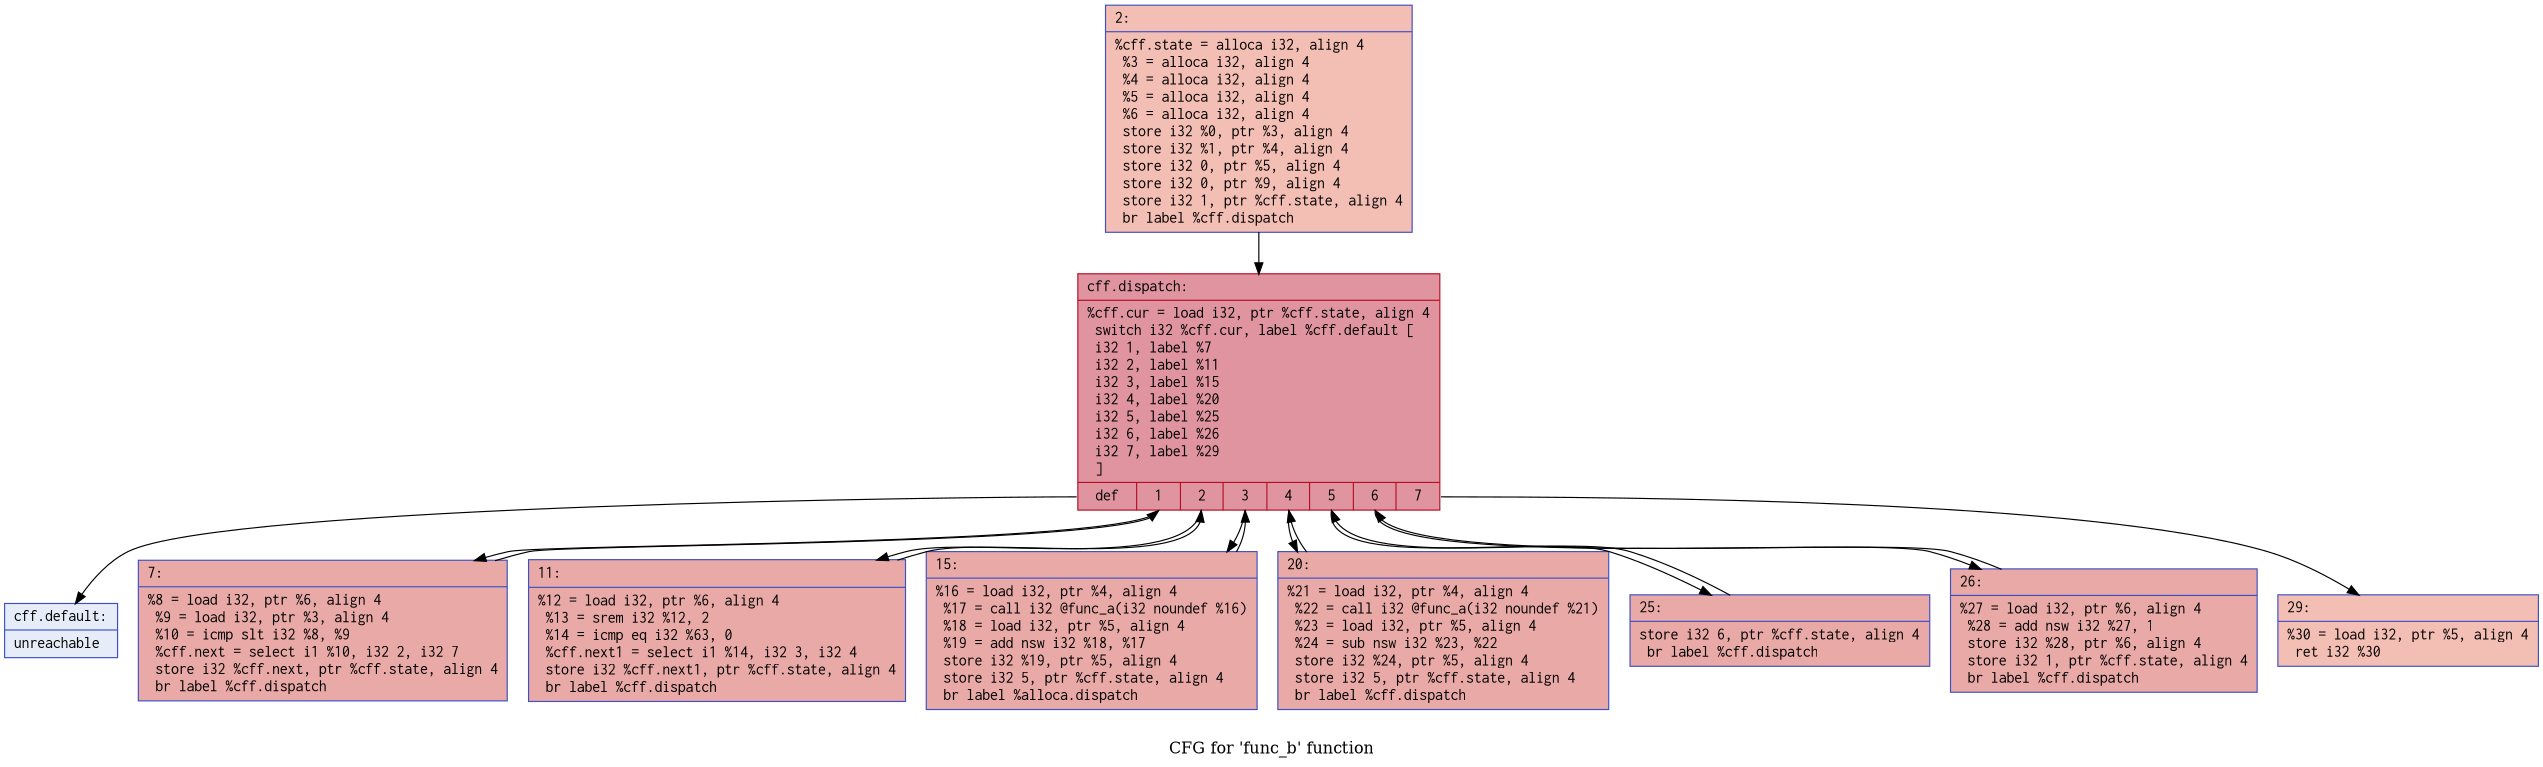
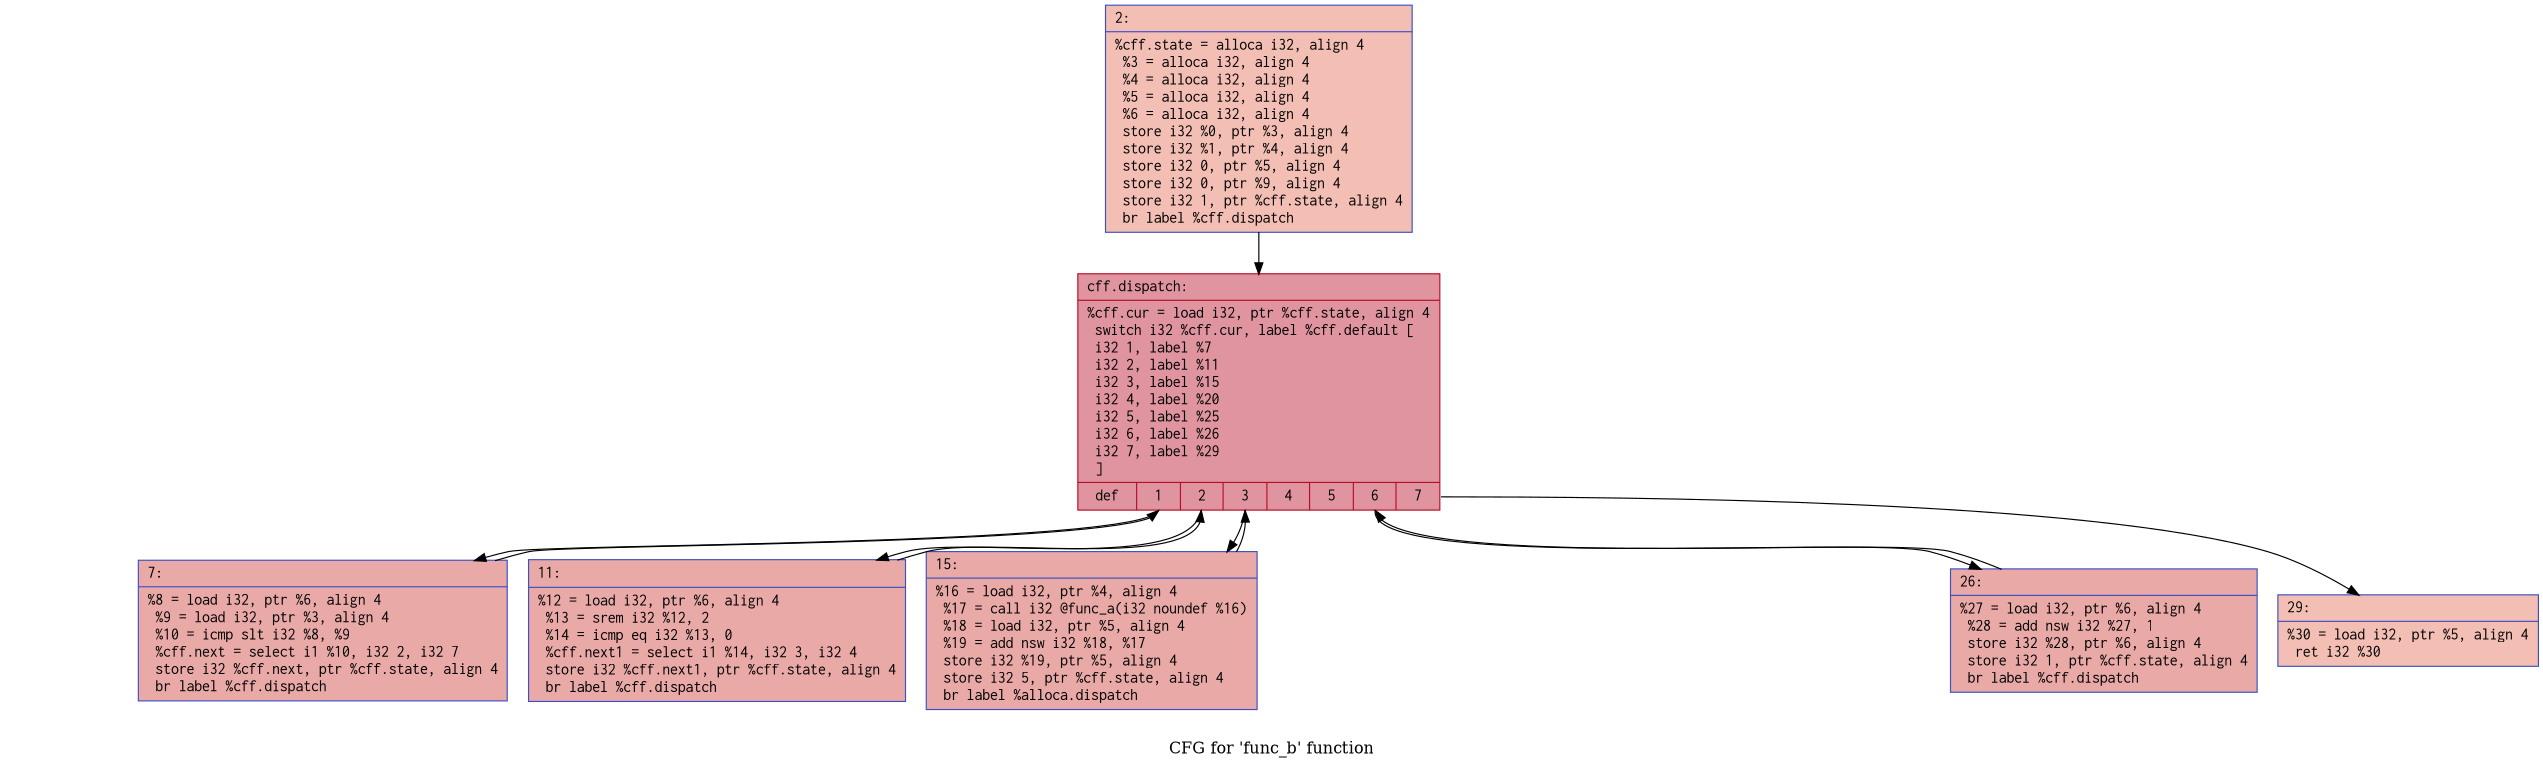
  digraph {
    label="CFG for 'func_b' function"
    node [color="#3d50c3ff" fillcolor="#ca3b3770" fontname=Courier shape=record style=filled]
    n1 [fillcolor="#e36c5570" label="{2:\l|  %cff.state = alloca i32, align 4\l  %3 = alloca i32, align 4\l  %4 = alloca i32, align 4\l  %5 = alloca i32, align 4\l  %6 = alloca i32, align 4\l  store i32 %0, ptr %3, align 4\l  store i32 %1, ptr %4, align 4\l  store i32 0, ptr %5, align 4\l  store i32 0, ptr %9, align 4\l  store i32 1, ptr %cff.state, align 4\l  br label %cff.dispatch\l}"]
    n2 [color="#b70d28ff" fillcolor="#b70d2870" label="{cff.dispatch:\l|  %cff.cur = load i32, ptr %cff.state, align 4\l  switch i32 %cff.cur, label %cff.default [\l    i32 1, label %7\l    i32 2, label %11\l    i32 3, label %15\l    i32 4, label %20\l    i32 5, label %25\l    i32 6, label %26\l    i32 7, label %29\l  ]\l|{<s0>def|<s1>1|<s2>2|<s3>3|<s4>4|<s5>5|<s6>6|<s7>7}}"]
    n3 [label="{7:\l|  %8 = load i32, ptr %6, align 4\l  %9 = load i32, ptr %3, align 4\l  %10 = icmp slt i32 %8, %9\l  %cff.next = select i1 %10, i32 2, i32 7\l  store i32 %cff.next, ptr %cff.state, align 4\l  br label %cff.dispatch\l}"]
-   n4 [label="{11:\l|  %12 = load i32, ptr %6, align 4\l  %13 = srem i32 %12, 2\l  %14 = icmp eq i32 %63, 0\l  %cff.next1 = select i1 %14, i32 3, i32 4\l  store i32 %cff.next1, ptr %cff.state, align 4\l  br label %cff.dispatch\l}"]
+   n4 [label="{11:\l|  %12 = load i32, ptr %6, align 4\l  %13 = srem i32 %12, 2\l  %14 = icmp eq i32 %13, 0\l  %cff.next1 = select i1 %14, i32 3, i32 4\l  store i32 %cff.next1, ptr %cff.state, align 4\l  br label %cff.dispatch\l}"]
    n5 [label="{15:\l|  %16 = load i32, ptr %4, align 4\l  %17 = call i32 @func_a(i32 noundef %16)\l  %18 = load i32, ptr %5, align 4\l  %19 = add nsw i32 %18, %17\l  store i32 %19, ptr %5, align 4\l  store i32 5, ptr %cff.state, align 4\l  br label %alloca.dispatch\l}"]
-   n6 [label="{20:\l|  %21 = load i32, ptr %4, align 4\l  %22 = call i32 @func_a(i32 noundef %21)\l  %23 = load i32, ptr %5, align 4\l  %24 = sub nsw i32 %23, %22\l  store i32 %24, ptr %5, align 4\l  store i32 5, ptr %cff.state, align 4\l  br label %cff.dispatch\l}"]
-   n7 [label="{25:\l|  store i32 6, ptr %cff.state, align 4\l  br label %cff.dispatch\l}"]
    n8 [label="{26:\l|  %27 = load i32, ptr %6, align 4\l  %28 = add nsw i32 %27, 1\l  store i32 %28, ptr %6, align 4\l  store i32 1, ptr %cff.state, align 4\l  br label %cff.dispatch\l}"]
    n9 [fillcolor="#e36c5570" label="{29:\l|  %30 = load i32, ptr %5, align 4\l  ret i32 %30\l}"]
-   n10 [fillcolor="#c7d7f070" label="{cff.default:\l|  unreachable\l}"]
    n1 -> n2
    n2 -> n3 [tailport=s1]
    n2 -> n4 [tailport=s2]
    n2 -> n5 [tailport=s3]
-   n2 -> n6 [tailport=s4]
-   n2 -> n7 [tailport=s5]
    n2 -> n8 [tailport=s6]
    n2 -> n9 [tailport=s7]
-   n2 -> n10 [tailport=s0]
    n3 -> n2
    n4 -> n2
    n5 -> n2
-   n6 -> n2
-   n7 -> n2
    n8 -> n2
  }
